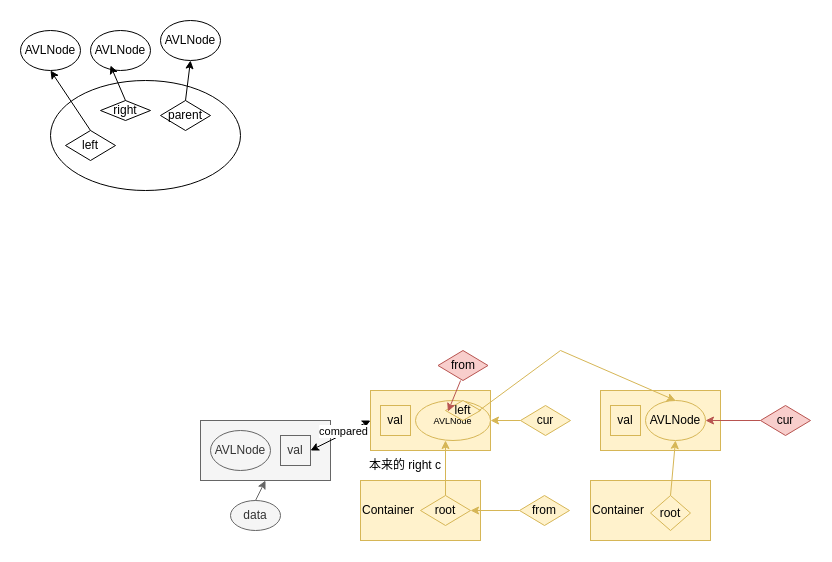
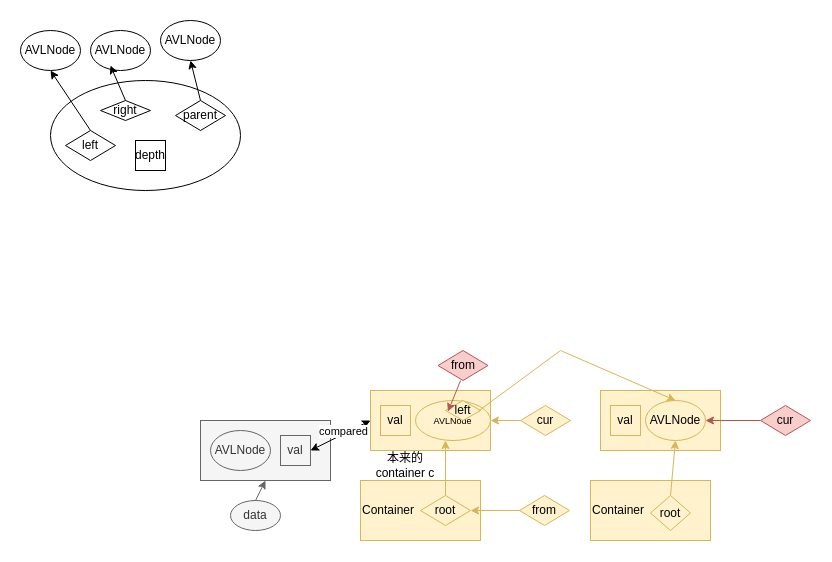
  <mxCell id="0" />
  <mxCell id="1" parent="0" />
  <mxCell id="2" value="" style="rounded=0;whiteSpace=wrap;html=1;fillColor=#fff2cc;strokeColor=#d6b656;" parent="1" vertex="1"><mxGeometry x="370" y="390" width="120" height="60" as="geometry" /></mxCell>
  <mxCell id="3" value="" style="rounded=0;whiteSpace=wrap;html=1;fillColor=#f5f5f5;fontColor=#333333;strokeColor=#666666;" parent="1" vertex="1"><mxGeometry x="200" y="420" width="130" height="60" as="geometry" /></mxCell>
  <mxCell id="4" value="AVLNode" style="ellipse;whiteSpace=wrap;html=1;fillColor=#f5f5f5;fontColor=#333333;strokeColor=#666666;" parent="1" vertex="1"><mxGeometry x="210" y="430" width="60" height="40" as="geometry" /></mxCell>
  <mxCell id="5" value="Container" style="rounded=0;whiteSpace=wrap;html=1;align=left;fillColor=#fff2cc;strokeColor=#d6b656;" parent="1" vertex="1"><mxGeometry x="360" y="480" width="120" height="60" as="geometry" /></mxCell>
  <mxCell id="6" value="root" style="rhombus;whiteSpace=wrap;html=1;fillColor=#fff2cc;strokeColor=#d6b656;" parent="1" vertex="1"><mxGeometry x="420" y="495" width="50" height="30" as="geometry" /></mxCell>
  <mxCell id="7" value="" style="endArrow=classic;html=1;rounded=0;exitX=0.5;exitY=0;exitDx=0;exitDy=0;fillColor=#fff2cc;strokeColor=#d6b656;" parent="1" source="6" edge="1"><mxGeometry width="50" height="50" relative="1" as="geometry"><mxPoint x="480" y="660" as="sourcePoint" /><mxPoint x="445" y="440" as="targetPoint" /></mxGeometry></mxCell>
  <mxCell id="8" value="&lt;font style=&quot;font-size: 9px;&quot;&gt;AVLNode&lt;/font&gt;" style="ellipse;whiteSpace=wrap;html=1;fillColor=#fff2cc;strokeColor=#d6b656;" parent="1" vertex="1"><mxGeometry x="415" y="400" width="75" height="40" as="geometry" /></mxCell>
  <mxCell id="9" value="" style="ellipse;whiteSpace=wrap;html=1;" parent="1" vertex="1"><mxGeometry x="50" y="80" width="190" height="110" as="geometry" /></mxCell>
  <mxCell id="10" value="left" style="rhombus;whiteSpace=wrap;html=1;" parent="1" vertex="1"><mxGeometry x="65" y="130" width="50" height="30" as="geometry" /></mxCell>
  <mxCell id="11" value="" style="endArrow=classic;html=1;rounded=0;exitX=0.5;exitY=0;exitDx=0;exitDy=0;" parent="1" source="10" edge="1"><mxGeometry width="50" height="50" relative="1" as="geometry"><mxPoint x="400" y="220" as="sourcePoint" /><mxPoint x="50" y="70" as="targetPoint" /></mxGeometry></mxCell>
  <mxCell id="12" value="AVLNode" style="ellipse;whiteSpace=wrap;html=1;" parent="1" vertex="1"><mxGeometry x="20" y="30" width="60" height="40" as="geometry" /></mxCell>
  <mxCell id="13" value="right" style="rhombus;whiteSpace=wrap;html=1;" parent="1" vertex="1"><mxGeometry x="100" y="100" width="50" height="20" as="geometry" /></mxCell>
  <mxCell id="14" value="AVLNode" style="ellipse;whiteSpace=wrap;html=1;" parent="1" vertex="1"><mxGeometry x="90" y="30" width="60" height="40" as="geometry" /></mxCell>
  <mxCell id="15" value="" style="endArrow=classic;html=1;rounded=0;exitX=0.5;exitY=0;exitDx=0;exitDy=0;entryX=0.333;entryY=0.875;entryDx=0;entryDy=0;entryPerimeter=0;" parent="1" source="13" target="14" edge="1"><mxGeometry width="50" height="50" relative="1" as="geometry"><mxPoint x="400" y="220" as="sourcePoint" /><mxPoint x="450" y="170" as="targetPoint" /></mxGeometry></mxCell>
- <mxCell id="16" value="parent" style="rhombus;whiteSpace=wrap;html=1;" parent="1" vertex="1"><mxGeometry x="160" y="100" width="50" height="30" as="geometry" /></mxCell>
+ <mxCell id="16" value="parent" style="rhombus;whiteSpace=wrap;html=1;" parent="1" vertex="1"><mxGeometry x="175" y="100" width="50" height="30" as="geometry" /></mxCell>
  <mxCell id="17" value="" style="endArrow=classic;html=1;rounded=0;exitX=0.5;exitY=0;exitDx=0;exitDy=0;" parent="1" source="16" edge="1"><mxGeometry width="50" height="50" relative="1" as="geometry"><mxPoint x="400" y="220" as="sourcePoint" /><mxPoint x="190" y="60" as="targetPoint" /></mxGeometry></mxCell>
  <mxCell id="18" value="AVLNode" style="ellipse;whiteSpace=wrap;html=1;" parent="1" vertex="1"><mxGeometry x="160" y="20" width="60" height="40" as="geometry" /></mxCell>
+ <mxCell id="19" value="depth" style="whiteSpace=wrap;html=1;aspect=fixed;" parent="1" vertex="1"><mxGeometry x="135" y="140" width="30" height="30" as="geometry" /></mxCell>
  <mxCell id="20" value="val" style="whiteSpace=wrap;html=1;aspect=fixed;fillColor=#f5f5f5;fontColor=#333333;strokeColor=#666666;" parent="1" vertex="1"><mxGeometry x="280" y="435" width="30" height="30" as="geometry" /></mxCell>
  <mxCell id="21" value="cur" style="rhombus;whiteSpace=wrap;html=1;fillColor=#fff2cc;strokeColor=#d6b656;" parent="1" vertex="1"><mxGeometry x="520" y="405" width="50" height="30" as="geometry" /></mxCell>
  <mxCell id="22" value="from" style="rhombus;whiteSpace=wrap;html=1;fillColor=#fff2cc;strokeColor=#d6b656;" parent="1" vertex="1"><mxGeometry x="519" y="495" width="50" height="30" as="geometry" /></mxCell>
  <mxCell id="23" value="" style="endArrow=classic;html=1;rounded=0;exitX=0;exitY=0.5;exitDx=0;exitDy=0;entryX=1;entryY=0.5;entryDx=0;entryDy=0;fillColor=#fff2cc;strokeColor=#d6b656;" parent="1" source="22" target="6" edge="1"><mxGeometry width="50" height="50" relative="1" as="geometry"><mxPoint x="520" y="470" as="sourcePoint" /><mxPoint x="570" y="420" as="targetPoint" /></mxGeometry></mxCell>
  <mxCell id="24" value="" style="endArrow=classic;html=1;rounded=0;entryX=1;entryY=0.5;entryDx=0;entryDy=0;exitX=0;exitY=0.5;exitDx=0;exitDy=0;fillColor=#fff2cc;strokeColor=#d6b656;" parent="1" source="21" target="8" edge="1"><mxGeometry width="50" height="50" relative="1" as="geometry"><mxPoint x="520" y="470" as="sourcePoint" /><mxPoint x="570" y="420" as="targetPoint" /></mxGeometry></mxCell>
  <mxCell id="25" value="data" style="ellipse;whiteSpace=wrap;html=1;fillColor=#f5f5f5;fontColor=#333333;strokeColor=#666666;" parent="1" vertex="1"><mxGeometry x="230" y="500" width="50" height="30" as="geometry" /></mxCell>
  <mxCell id="26" value="" style="endArrow=classic;html=1;rounded=0;exitX=0.5;exitY=0;exitDx=0;exitDy=0;entryX=0.5;entryY=1;entryDx=0;entryDy=0;fillColor=#f5f5f5;strokeColor=#666666;" parent="1" source="25" target="3" edge="1"><mxGeometry width="50" height="50" relative="1" as="geometry"><mxPoint x="550" y="410" as="sourcePoint" /><mxPoint x="450" y="520" as="targetPoint" /></mxGeometry></mxCell>
  <mxCell id="27" value="val" style="whiteSpace=wrap;html=1;aspect=fixed;fillColor=#fff2cc;strokeColor=#d6b656;" parent="1" vertex="1"><mxGeometry x="380" y="405" width="30" height="30" as="geometry" /></mxCell>
- <mxCell id="28" value="本来的 right c" style="text;html=1;align=center;verticalAlign=middle;whiteSpace=wrap;rounded=0;" parent="1" vertex="1"><mxGeometry x="360" y="450" width="90" height="30" as="geometry" /></mxCell>
+ <mxCell id="28" value="本来的 container c" style="text;html=1;align=center;verticalAlign=middle;whiteSpace=wrap;rounded=0;" parent="1" vertex="1"><mxGeometry x="360" y="450" width="90" height="30" as="geometry" /></mxCell>
  <mxCell id="29" value="" style="rounded=0;whiteSpace=wrap;html=1;fillColor=#fff2cc;strokeColor=#d6b656;" parent="1" vertex="1"><mxGeometry x="600" y="390" width="120" height="60" as="geometry" /></mxCell>
  <mxCell id="30" value="Container" style="rounded=0;whiteSpace=wrap;html=1;align=left;fillColor=#fff2cc;strokeColor=#d6b656;" parent="1" vertex="1"><mxGeometry x="590" y="480" width="120" height="60" as="geometry" /></mxCell>
  <mxCell id="31" value="root" style="rhombus;whiteSpace=wrap;html=1;fillColor=#fff2cc;strokeColor=#d6b656;" parent="1" vertex="1"><mxGeometry x="650" y="495" width="40" height="35" as="geometry" /></mxCell>
  <mxCell id="32" value="" style="endArrow=classic;html=1;rounded=0;exitX=0.5;exitY=0;exitDx=0;exitDy=0;fillColor=#fff2cc;strokeColor=#d6b656;" parent="1" source="31" edge="1"><mxGeometry width="50" height="50" relative="1" as="geometry"><mxPoint x="710" y="660" as="sourcePoint" /><mxPoint x="675" y="440" as="targetPoint" /></mxGeometry></mxCell>
  <mxCell id="33" value="AVLNode" style="ellipse;whiteSpace=wrap;html=1;fillColor=#fff2cc;strokeColor=#d6b656;" parent="1" vertex="1"><mxGeometry x="645" y="400" width="60" height="40" as="geometry" /></mxCell>
  <mxCell id="34" value="val" style="whiteSpace=wrap;html=1;aspect=fixed;fillColor=#fff2cc;strokeColor=#d6b656;" parent="1" vertex="1"><mxGeometry x="610" y="405" width="30" height="30" as="geometry" /></mxCell>
  <mxCell id="35" value="" style="endArrow=classic;startArrow=classic;html=1;rounded=0;exitX=1;exitY=0.5;exitDx=0;exitDy=0;entryX=0;entryY=0.5;entryDx=0;entryDy=0;" parent="1" source="20" target="2" edge="1"><mxGeometry width="50" height="50" relative="1" as="geometry"><mxPoint x="500" y="550" as="sourcePoint" /><mxPoint x="550" y="500" as="targetPoint" /></mxGeometry></mxCell>
  <mxCell id="36" value="compared" style="edgeLabel;html=1;align=center;verticalAlign=middle;resizable=0;points=[];" parent="35" vertex="1" connectable="0"><mxGeometry x="0.121" y="3" relative="1" as="geometry"><mxPoint as="offset" /></mxGeometry></mxCell>
  <mxCell id="37" value="cur" style="rhombus;whiteSpace=wrap;html=1;fillColor=#f8cecc;strokeColor=#b85450;" parent="1" vertex="1"><mxGeometry x="760" y="405" width="50" height="30" as="geometry" /></mxCell>
  <mxCell id="38" value="" style="endArrow=classic;html=1;rounded=0;entryX=1;entryY=0.5;entryDx=0;entryDy=0;exitX=0;exitY=0.5;exitDx=0;exitDy=0;fillColor=#f8cecc;strokeColor=#b85450;" parent="1" source="37" target="33" edge="1"><mxGeometry width="50" height="50" relative="1" as="geometry"><mxPoint x="800" y="560" as="sourcePoint" /><mxPoint x="850" y="510" as="targetPoint" /></mxGeometry></mxCell>
  <mxCell id="39" value="left" style="rhombus;whiteSpace=wrap;html=1;fillColor=#fff2cc;strokeColor=#d6b656;" vertex="1" parent="1"><mxGeometry x="445" y="400" width="35" height="20" as="geometry" /></mxCell>
  <mxCell id="40" value="from" style="rhombus;whiteSpace=wrap;html=1;fillColor=#f8cecc;strokeColor=#b85450;" vertex="1" parent="1"><mxGeometry x="437.5" y="350" width="50" height="30" as="geometry" /></mxCell>
  <mxCell id="41" value="" style="endArrow=classic;html=1;rounded=0;exitX=0.452;exitY=1.001;exitDx=0;exitDy=0;entryX=0.07;entryY=0.555;entryDx=0;entryDy=0;entryPerimeter=0;fillColor=#f8cecc;strokeColor=#b85450;exitPerimeter=0;" edge="1" parent="1" source="40" target="39"><mxGeometry width="50" height="50" relative="1" as="geometry"><mxPoint x="560" y="450" as="sourcePoint" /><mxPoint x="610" y="400" as="targetPoint" /></mxGeometry></mxCell>
  <mxCell id="42" value="" style="endArrow=classic;html=1;rounded=0;exitX=0.944;exitY=0.524;exitDx=0;exitDy=0;exitPerimeter=0;entryX=0.5;entryY=0;entryDx=0;entryDy=0;fillColor=#fff2cc;strokeColor=#d6b656;" edge="1" parent="1" source="39" target="33"><mxGeometry width="50" height="50" relative="1" as="geometry"><mxPoint x="420" y="440" as="sourcePoint" /><mxPoint x="550" y="320" as="targetPoint" /><Array as="points"><mxPoint x="560" y="350" /></Array></mxGeometry></mxCell>
